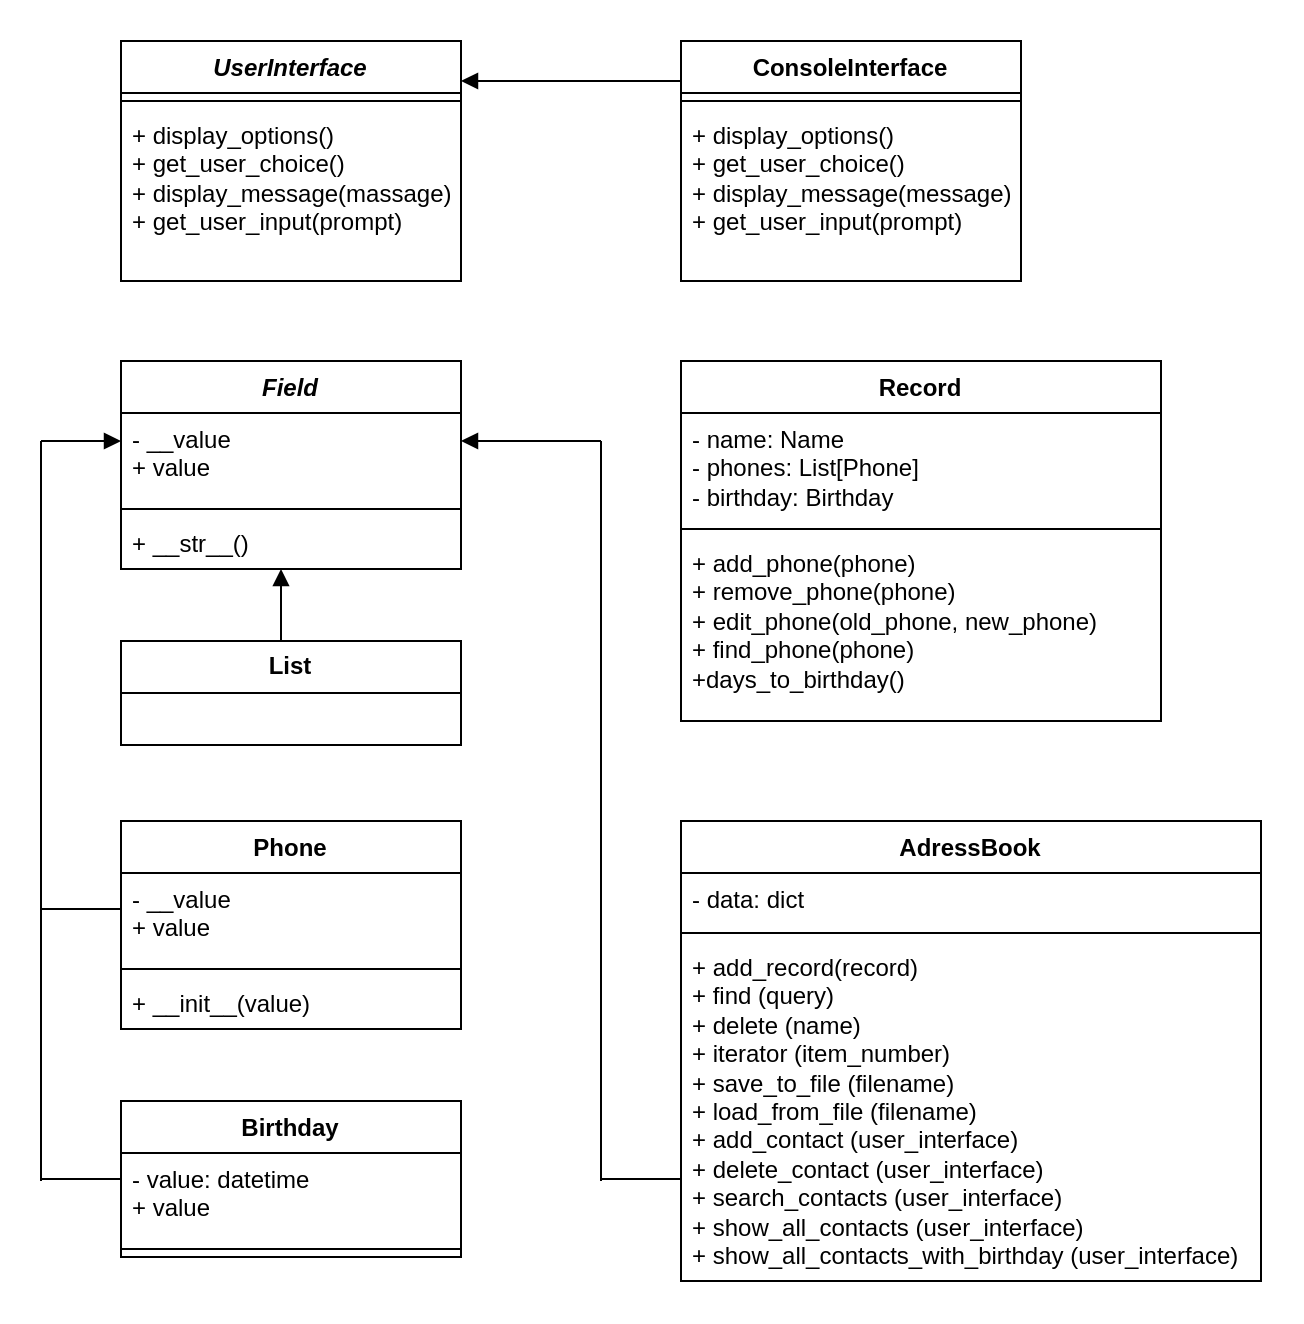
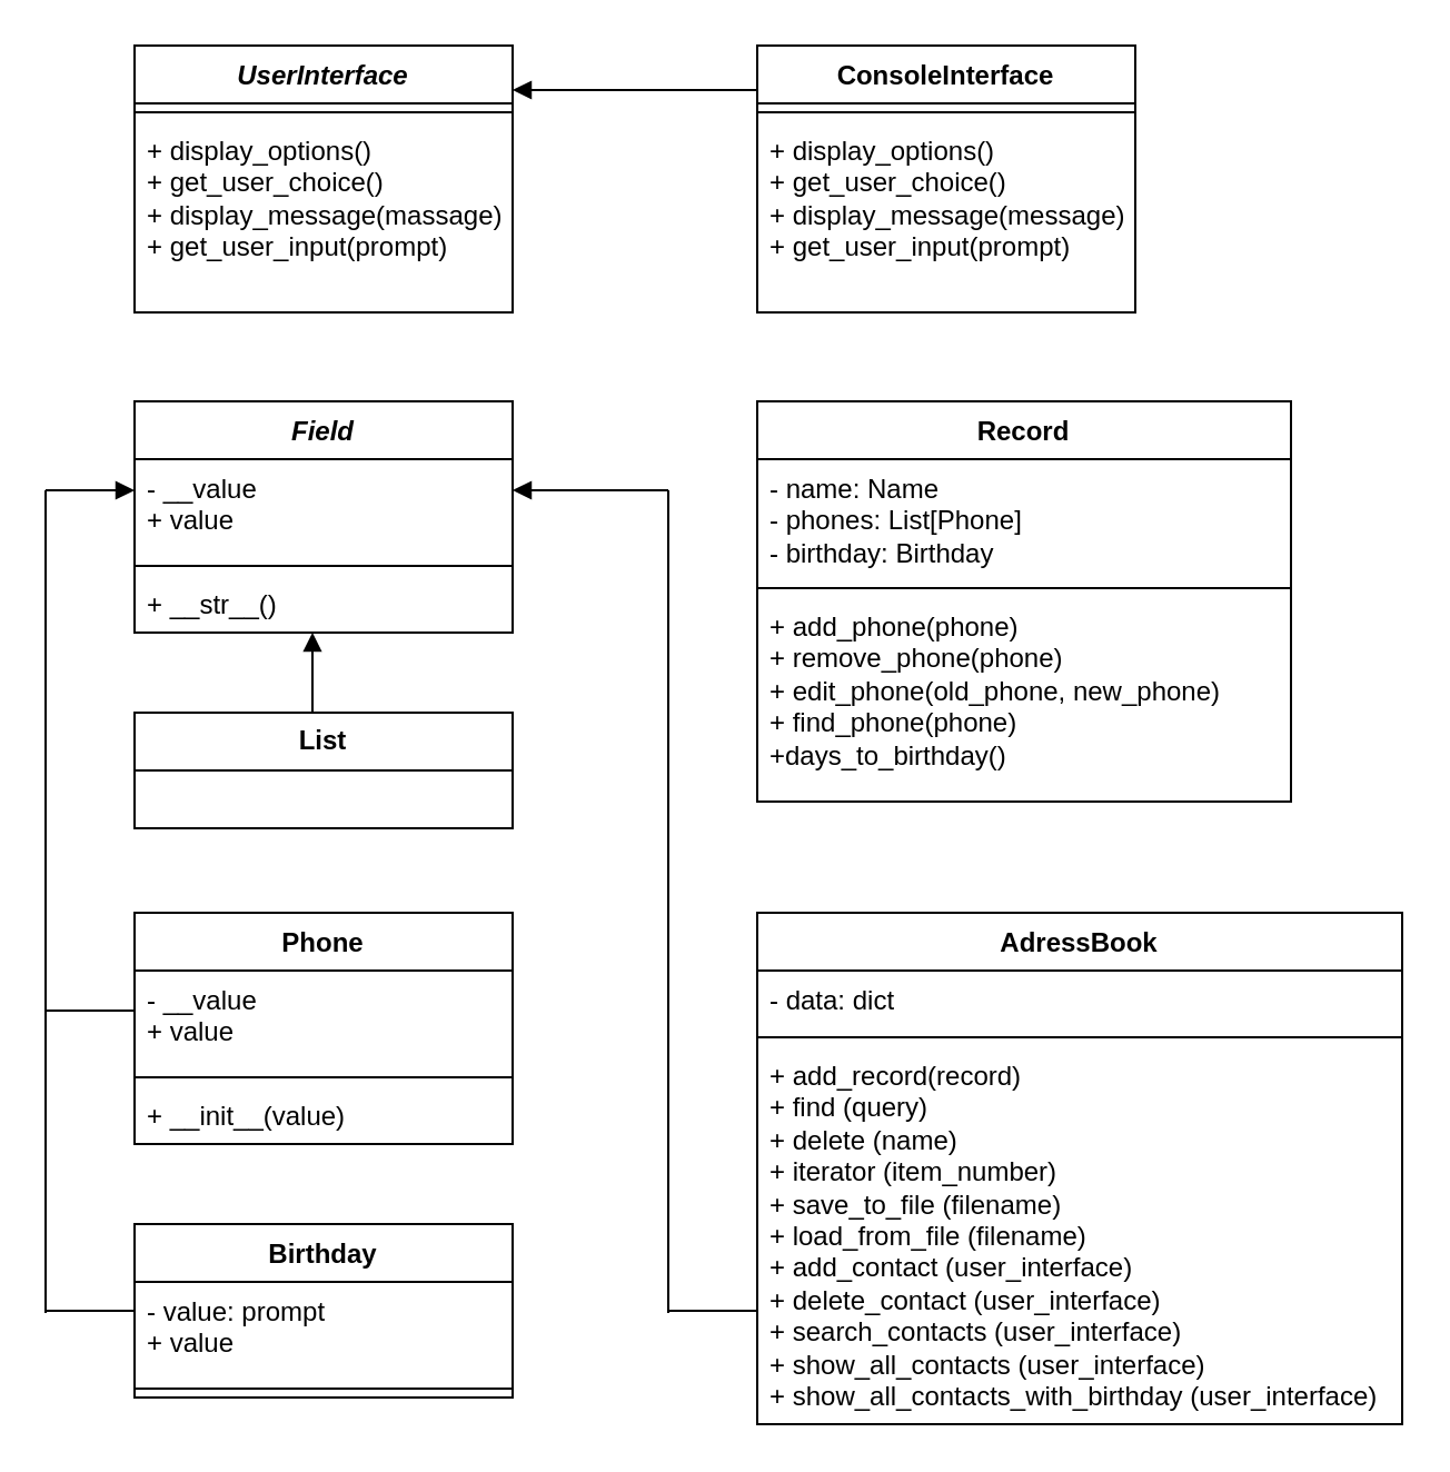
  <mxCell id="0" />
  <mxCell id="1" parent="0" />
  <mxCell id="2" value="&lt;i&gt;UserInterface&lt;/i&gt;" style="swimlane;fontStyle=1;align=center;verticalAlign=top;childLayout=stackLayout;horizontal=1;startSize=26;horizontalStack=0;resizeParent=1;resizeParentMax=0;resizeLast=0;collapsible=1;marginBottom=0;whiteSpace=wrap;html=1;" vertex="1" parent="1"><mxGeometry x="60" y="20" width="170" height="120" as="geometry" /></mxCell>
  <mxCell id="3" value="" style="line;strokeWidth=1;fillColor=none;align=left;verticalAlign=middle;spacingTop=-1;spacingLeft=3;spacingRight=3;rotatable=0;labelPosition=right;points=[];portConstraint=eastwest;strokeColor=inherit;" vertex="1" parent="2"><mxGeometry y="26" width="170" height="8" as="geometry" /></mxCell>
  <mxCell id="4" value="+ display_options()&lt;br&gt;+ get_user_choice()&lt;br&gt;+ display_message(massage)&lt;br&gt;+ get_user_input(prompt)" style="text;strokeColor=none;fillColor=none;align=left;verticalAlign=top;spacingLeft=4;spacingRight=4;overflow=hidden;rotatable=0;points=[[0,0.5],[1,0.5]];portConstraint=eastwest;whiteSpace=wrap;html=1;" vertex="1" parent="2"><mxGeometry y="34" width="170" height="86" as="geometry" /></mxCell>
  <mxCell id="5" value="ConsoleInterface" style="swimlane;fontStyle=1;align=center;verticalAlign=top;childLayout=stackLayout;horizontal=1;startSize=26;horizontalStack=0;resizeParent=1;resizeParentMax=0;resizeLast=0;collapsible=1;marginBottom=0;whiteSpace=wrap;html=1;" vertex="1" parent="1"><mxGeometry x="340" y="20" width="170" height="120" as="geometry" /></mxCell>
  <mxCell id="6" value="" style="line;strokeWidth=1;fillColor=none;align=left;verticalAlign=middle;spacingTop=-1;spacingLeft=3;spacingRight=3;rotatable=0;labelPosition=right;points=[];portConstraint=eastwest;strokeColor=inherit;" vertex="1" parent="5"><mxGeometry y="26" width="170" height="8" as="geometry" /></mxCell>
  <mxCell id="7" value="+ display_options()&lt;br&gt;+ get_user_choice()&lt;br&gt;+ display_message(message)&lt;br&gt;+ get_user_input(prompt)" style="text;strokeColor=none;fillColor=none;align=left;verticalAlign=top;spacingLeft=4;spacingRight=4;overflow=hidden;rotatable=0;points=[[0,0.5],[1,0.5]];portConstraint=eastwest;whiteSpace=wrap;html=1;" vertex="1" parent="5"><mxGeometry y="34" width="170" height="86" as="geometry" /></mxCell>
  <mxCell id="8" style="edgeStyle=orthogonalEdgeStyle;rounded=0;orthogonalLoop=1;jettySize=auto;html=1;exitX=1;exitY=0.5;exitDx=0;exitDy=0;" edge="1" parent="5" source="7" target="7"><mxGeometry relative="1" as="geometry" /></mxCell>
  <mxCell id="9" value="" style="html=1;verticalAlign=bottom;endArrow=block;curved=0;rounded=0;" edge="1" parent="1"><mxGeometry width="80" relative="1" as="geometry"><mxPoint x="340" y="40" as="sourcePoint" /><mxPoint x="230" y="40" as="targetPoint" /></mxGeometry></mxCell>
  <mxCell id="10" value="&lt;b&gt;List&lt;/b&gt;" style="swimlane;fontStyle=0;childLayout=stackLayout;horizontal=1;startSize=26;fillColor=none;horizontalStack=0;resizeParent=1;resizeParentMax=0;resizeLast=0;collapsible=1;marginBottom=0;whiteSpace=wrap;html=1;" vertex="1" parent="1"><mxGeometry x="60" y="320" width="170" height="52" as="geometry" /></mxCell>
  <mxCell id="11" value="&lt;i&gt;Field&lt;/i&gt;" style="swimlane;fontStyle=1;align=center;verticalAlign=top;childLayout=stackLayout;horizontal=1;startSize=26;horizontalStack=0;resizeParent=1;resizeParentMax=0;resizeLast=0;collapsible=1;marginBottom=0;whiteSpace=wrap;html=1;" vertex="1" parent="1"><mxGeometry x="60" y="180" width="170" height="104" as="geometry" /></mxCell>
  <mxCell id="12" value="- __value&lt;br&gt;+ value" style="text;strokeColor=none;fillColor=none;align=left;verticalAlign=top;spacingLeft=4;spacingRight=4;overflow=hidden;rotatable=0;points=[[0,0.5],[1,0.5]];portConstraint=eastwest;whiteSpace=wrap;html=1;" vertex="1" parent="11"><mxGeometry y="26" width="170" height="44" as="geometry" /></mxCell>
  <mxCell id="13" value="" style="line;strokeWidth=1;fillColor=none;align=left;verticalAlign=middle;spacingTop=-1;spacingLeft=3;spacingRight=3;rotatable=0;labelPosition=right;points=[];portConstraint=eastwest;strokeColor=inherit;" vertex="1" parent="11"><mxGeometry y="70" width="170" height="8" as="geometry" /></mxCell>
  <mxCell id="14" value="+ __str__()" style="text;strokeColor=none;fillColor=none;align=left;verticalAlign=top;spacingLeft=4;spacingRight=4;overflow=hidden;rotatable=0;points=[[0,0.5],[1,0.5]];portConstraint=eastwest;whiteSpace=wrap;html=1;" vertex="1" parent="11"><mxGeometry y="78" width="170" height="26" as="geometry" /></mxCell>
  <mxCell id="15" value="Record" style="swimlane;fontStyle=1;align=center;verticalAlign=top;childLayout=stackLayout;horizontal=1;startSize=26;horizontalStack=0;resizeParent=1;resizeParentMax=0;resizeLast=0;collapsible=1;marginBottom=0;whiteSpace=wrap;html=1;" vertex="1" parent="1"><mxGeometry x="340" y="180" width="240" height="180" as="geometry" /></mxCell>
  <mxCell id="16" value="- name: Name&lt;br&gt;- phones: List[Phone]&lt;br&gt;- birthday: Birthday" style="text;strokeColor=none;fillColor=none;align=left;verticalAlign=top;spacingLeft=4;spacingRight=4;overflow=hidden;rotatable=0;points=[[0,0.5],[1,0.5]];portConstraint=eastwest;whiteSpace=wrap;html=1;" vertex="1" parent="15"><mxGeometry y="26" width="240" height="54" as="geometry" /></mxCell>
  <mxCell id="17" value="" style="line;strokeWidth=1;fillColor=none;align=left;verticalAlign=middle;spacingTop=-1;spacingLeft=3;spacingRight=3;rotatable=0;labelPosition=right;points=[];portConstraint=eastwest;strokeColor=inherit;" vertex="1" parent="15"><mxGeometry y="80" width="240" height="8" as="geometry" /></mxCell>
  <mxCell id="18" value="+ add_phone(phone)&lt;br&gt;+ remove_phone(phone)&lt;br&gt;+ edit_phone(old_phone, new_phone)&lt;br&gt;+ find_phone(phone)&lt;br&gt;+days_to_birthday()" style="text;strokeColor=none;fillColor=none;align=left;verticalAlign=top;spacingLeft=4;spacingRight=4;overflow=hidden;rotatable=0;points=[[0,0.5],[1,0.5]];portConstraint=eastwest;whiteSpace=wrap;html=1;" vertex="1" parent="15"><mxGeometry y="88" width="240" height="92" as="geometry" /></mxCell>
  <mxCell id="19" value="Phone" style="swimlane;fontStyle=1;align=center;verticalAlign=top;childLayout=stackLayout;horizontal=1;startSize=26;horizontalStack=0;resizeParent=1;resizeParentMax=0;resizeLast=0;collapsible=1;marginBottom=0;whiteSpace=wrap;html=1;" vertex="1" parent="1"><mxGeometry x="60" y="410" width="170" height="104" as="geometry" /></mxCell>
  <mxCell id="20" value="- __value&lt;br&gt;+ value" style="text;strokeColor=none;fillColor=none;align=left;verticalAlign=top;spacingLeft=4;spacingRight=4;overflow=hidden;rotatable=0;points=[[0,0.5],[1,0.5]];portConstraint=eastwest;whiteSpace=wrap;html=1;" vertex="1" parent="19"><mxGeometry y="26" width="170" height="44" as="geometry" /></mxCell>
  <mxCell id="21" value="" style="line;strokeWidth=1;fillColor=none;align=left;verticalAlign=middle;spacingTop=-1;spacingLeft=3;spacingRight=3;rotatable=0;labelPosition=right;points=[];portConstraint=eastwest;strokeColor=inherit;" vertex="1" parent="19"><mxGeometry y="70" width="170" height="8" as="geometry" /></mxCell>
  <mxCell id="22" value="+ __init__(value)" style="text;strokeColor=none;fillColor=none;align=left;verticalAlign=top;spacingLeft=4;spacingRight=4;overflow=hidden;rotatable=0;points=[[0,0.5],[1,0.5]];portConstraint=eastwest;whiteSpace=wrap;html=1;" vertex="1" parent="19"><mxGeometry y="78" width="170" height="26" as="geometry" /></mxCell>
  <mxCell id="23" value="Birthday" style="swimlane;fontStyle=1;align=center;verticalAlign=top;childLayout=stackLayout;horizontal=1;startSize=26;horizontalStack=0;resizeParent=1;resizeParentMax=0;resizeLast=0;collapsible=1;marginBottom=0;whiteSpace=wrap;html=1;" vertex="1" parent="1"><mxGeometry x="60" y="550" width="170" height="78" as="geometry" /></mxCell>
- <mxCell id="24" value="- value: datetime&lt;br&gt;+ value" style="text;strokeColor=none;fillColor=none;align=left;verticalAlign=top;spacingLeft=4;spacingRight=4;overflow=hidden;rotatable=0;points=[[0,0.5],[1,0.5]];portConstraint=eastwest;whiteSpace=wrap;html=1;" vertex="1" parent="23"><mxGeometry y="26" width="170" height="44" as="geometry" /></mxCell>
+ <mxCell id="24" value="- value: prompt&lt;br&gt;+ value" style="text;strokeColor=none;fillColor=none;align=left;verticalAlign=top;spacingLeft=4;spacingRight=4;overflow=hidden;rotatable=0;points=[[0,0.5],[1,0.5]];portConstraint=eastwest;whiteSpace=wrap;html=1;" vertex="1" parent="23"><mxGeometry y="26" width="170" height="44" as="geometry" /></mxCell>
  <mxCell id="25" value="" style="line;strokeWidth=1;fillColor=none;align=left;verticalAlign=middle;spacingTop=-1;spacingLeft=3;spacingRight=3;rotatable=0;labelPosition=right;points=[];portConstraint=eastwest;strokeColor=inherit;" vertex="1" parent="23"><mxGeometry y="70" width="170" height="8" as="geometry" /></mxCell>
  <mxCell id="26" value="AdressBook" style="swimlane;fontStyle=1;align=center;verticalAlign=top;childLayout=stackLayout;horizontal=1;startSize=26;horizontalStack=0;resizeParent=1;resizeParentMax=0;resizeLast=0;collapsible=1;marginBottom=0;whiteSpace=wrap;html=1;" vertex="1" parent="1"><mxGeometry x="340" y="410" width="290" height="230" as="geometry" /></mxCell>
  <mxCell id="27" value="- data: dict" style="text;strokeColor=none;fillColor=none;align=left;verticalAlign=top;spacingLeft=4;spacingRight=4;overflow=hidden;rotatable=0;points=[[0,0.5],[1,0.5]];portConstraint=eastwest;whiteSpace=wrap;html=1;" vertex="1" parent="26"><mxGeometry y="26" width="290" height="26" as="geometry" /></mxCell>
  <mxCell id="28" value="" style="line;strokeWidth=1;fillColor=none;align=left;verticalAlign=middle;spacingTop=-1;spacingLeft=3;spacingRight=3;rotatable=0;labelPosition=right;points=[];portConstraint=eastwest;strokeColor=inherit;" vertex="1" parent="26"><mxGeometry y="52" width="290" height="8" as="geometry" /></mxCell>
  <mxCell id="29" value="+ add_record(record)&lt;br&gt;+ find (query)&lt;br&gt;+ delete (name)&lt;br&gt;+ iterator (item_number)&lt;br&gt;+ save_to_file (filename)&lt;br&gt;+ load_from_file (filename)&lt;br&gt;+ add_contact (user_interface)&lt;br&gt;+ delete_contact (user_interface)&lt;br&gt;+ search_contacts (user_interface)&lt;br&gt;+ show_all_contacts (user_interface)&lt;br&gt;+ show_all_contacts_with_birthday (user_interface)" style="text;strokeColor=none;fillColor=none;align=left;verticalAlign=top;spacingLeft=4;spacingRight=4;overflow=hidden;rotatable=0;points=[[0,0.5],[1,0.5]];portConstraint=eastwest;whiteSpace=wrap;html=1;" vertex="1" parent="26"><mxGeometry y="60" width="290" height="170" as="geometry" /></mxCell>
  <mxCell id="30" value="" style="html=1;verticalAlign=bottom;endArrow=block;curved=0;rounded=0;" edge="1" parent="1"><mxGeometry width="80" relative="1" as="geometry"><mxPoint x="140" y="320" as="sourcePoint" /><mxPoint x="140" y="284" as="targetPoint" /></mxGeometry></mxCell>
  <mxCell id="31" value="" style="html=1;verticalAlign=bottom;endArrow=block;curved=0;rounded=0;" edge="1" parent="1"><mxGeometry x="-1" y="252" width="80" relative="1" as="geometry"><mxPoint x="20" y="220" as="sourcePoint" /><mxPoint x="60" y="220" as="targetPoint" /><mxPoint x="-250" y="222" as="offset" /></mxGeometry></mxCell>
  <mxCell id="32" value="" style="endArrow=none;html=1;edgeStyle=orthogonalEdgeStyle;rounded=0;" edge="1" parent="1"><mxGeometry relative="1" as="geometry"><mxPoint x="20" y="220" as="sourcePoint" /><mxPoint x="20" y="590" as="targetPoint" /></mxGeometry></mxCell>
  <mxCell id="33" value="" style="line;strokeWidth=1;fillColor=none;align=left;verticalAlign=middle;spacingTop=-1;spacingLeft=3;spacingRight=3;rotatable=0;labelPosition=right;points=[];portConstraint=eastwest;strokeColor=inherit;" vertex="1" parent="1"><mxGeometry x="20" y="450" width="40" height="8" as="geometry" /></mxCell>
  <mxCell id="34" value="" style="line;strokeWidth=1;fillColor=none;align=left;verticalAlign=middle;spacingTop=-1;spacingLeft=3;spacingRight=3;rotatable=0;labelPosition=right;points=[];portConstraint=eastwest;strokeColor=inherit;" vertex="1" parent="1"><mxGeometry x="20" y="585" width="40" height="8" as="geometry" /></mxCell>
  <mxCell id="35" value="" style="endArrow=none;html=1;edgeStyle=orthogonalEdgeStyle;rounded=0;" edge="1" parent="1"><mxGeometry relative="1" as="geometry"><mxPoint x="300" y="220" as="sourcePoint" /><mxPoint x="300" y="590" as="targetPoint" /></mxGeometry></mxCell>
  <mxCell id="36" value="" style="html=1;verticalAlign=bottom;endArrow=block;curved=0;rounded=0;" edge="1" parent="1"><mxGeometry width="80" relative="1" as="geometry"><mxPoint x="300" y="220" as="sourcePoint" /><mxPoint x="230" y="220" as="targetPoint" /></mxGeometry></mxCell>
  <mxCell id="37" value="" style="line;strokeWidth=1;fillColor=none;align=left;verticalAlign=middle;spacingTop=-1;spacingLeft=3;spacingRight=3;rotatable=0;labelPosition=right;points=[];portConstraint=eastwest;strokeColor=inherit;" vertex="1" parent="1"><mxGeometry x="300" y="573" width="40" height="32" as="geometry" /></mxCell>
